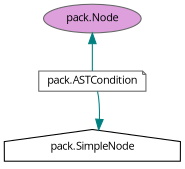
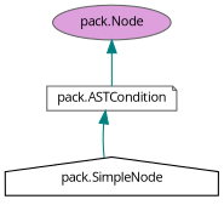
  digraph {
    fontname="Open Sans"
    node [color=gray40 fillcolor=white fontname="Open Sans" fontsize=10 style=filled]
    edge [color=teal dir=back fontname="Open Sans" fontsize=10 labelfontname=Helvetica labelfontsize=10 style=solid]
    n1 [fontcolor=black height=0.2 label="pack.ASTCondition" shape=note width=0.4]
    n2 [color=black height=0.2 label="pack.SimpleNode" shape=house width=0.4]
    n3 [fillcolor=plum height=0.2 label="pack.Node" shape=ellipse width=0.4]
-   n2 -> n1
+   n1 -> n2
    n3 -> n1
  }
